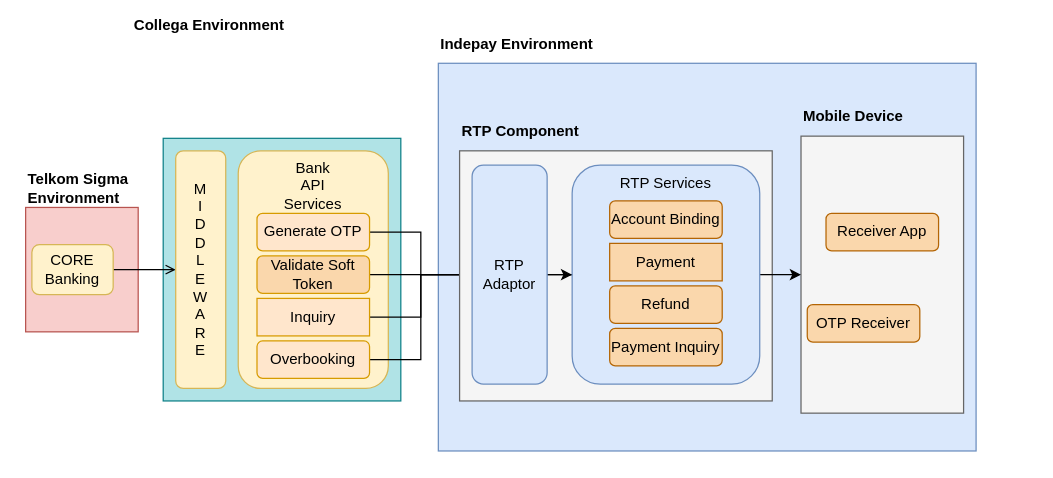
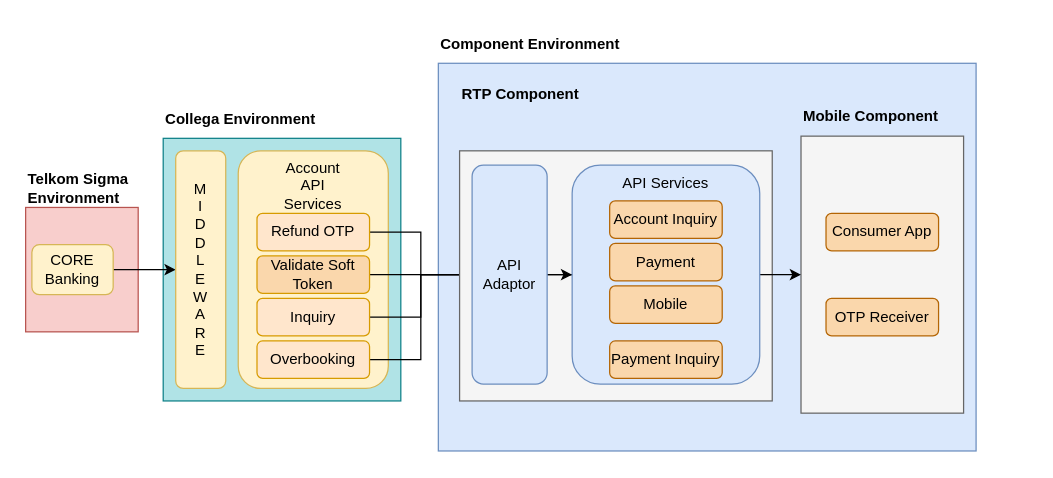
  <mxCell id="0" />
  <mxCell id="1" parent="0" />
  <mxCell id="2" value="" style="rounded=0;whiteSpace=wrap;html=1;fillColor=#f8cecc;strokeColor=#b85450;" vertex="1" parent="1"><mxGeometry x="20" y="165.27" width="90" height="99.47" as="geometry" /></mxCell>
  <mxCell id="3" value="" style="rounded=0;whiteSpace=wrap;html=1;fillColor=#dae8fc;strokeColor=#6c8ebf;" parent="1" vertex="1"><mxGeometry x="350" y="50" width="430" height="310" as="geometry" /></mxCell>
  <mxCell id="4" value="" style="rounded=0;whiteSpace=wrap;html=1;fillColor=#b0e3e6;strokeColor=#0e8088;" parent="1" vertex="1"><mxGeometry x="130" y="110" width="190" height="210" as="geometry" /></mxCell>
- <mxCell id="5" style="edgeStyle=orthogonalEdgeStyle;rounded=0;orthogonalLoop=1;jettySize=auto;html=1;exitX=1;exitY=0.5;exitDx=0;exitDy=0;endArrow=open;" edge="1" parent="1" source="6" target="17"><mxGeometry relative="1" as="geometry" /></mxCell>
+ <mxCell id="5" style="edgeStyle=orthogonalEdgeStyle;rounded=0;orthogonalLoop=1;jettySize=auto;html=1;exitX=1;exitY=0.5;exitDx=0;exitDy=0;" edge="1" parent="1" source="6" target="17"><mxGeometry relative="1" as="geometry" /></mxCell>
  <mxCell id="6" value="CORE Banking" style="rounded=1;whiteSpace=wrap;html=1;fillColor=#fff2cc;strokeColor=#d6b656;" parent="1" vertex="1"><mxGeometry x="25" y="195" width="65" height="40" as="geometry" /></mxCell>
- <mxCell id="7" value="Bank&lt;br&gt;API&lt;br&gt;Services" style="rounded=1;whiteSpace=wrap;html=1;verticalAlign=top;fillColor=#fff2cc;strokeColor=#d6b656;" parent="1" vertex="1"><mxGeometry x="190" y="120" width="120" height="190" as="geometry" /></mxCell>
+ <mxCell id="7" value="Account&lt;br&gt;API&lt;br&gt;Services" style="rounded=1;whiteSpace=wrap;html=1;verticalAlign=top;fillColor=#fff2cc;strokeColor=#d6b656;" parent="1" vertex="1"><mxGeometry x="190" y="120" width="120" height="190" as="geometry" /></mxCell>
  <mxCell id="8" style="edgeStyle=orthogonalEdgeStyle;rounded=0;orthogonalLoop=1;jettySize=auto;html=1;exitX=1;exitY=0.5;exitDx=0;exitDy=0;entryX=0;entryY=0.5;entryDx=0;entryDy=0;" parent="1" source="9" target="21" edge="1"><mxGeometry relative="1" as="geometry" /></mxCell>
- <mxCell id="9" value="Generate OTP" style="rounded=1;whiteSpace=wrap;html=1;fillColor=#ffe6cc;strokeColor=#d79b00;" parent="1" vertex="1"><mxGeometry x="205" y="170" width="90" height="30" as="geometry" /></mxCell>
+ <mxCell id="9" value="Refund OTP" style="rounded=1;whiteSpace=wrap;html=1;fillColor=#ffe6cc;strokeColor=#d79b00;" parent="1" vertex="1"><mxGeometry x="205" y="170" width="90" height="30" as="geometry" /></mxCell>
  <mxCell id="10" style="edgeStyle=orthogonalEdgeStyle;rounded=0;orthogonalLoop=1;jettySize=auto;html=1;exitX=1;exitY=0.5;exitDx=0;exitDy=0;" parent="1" source="11" target="21" edge="1"><mxGeometry relative="1" as="geometry" /></mxCell>
  <mxCell id="11" value="Validate Soft Token" style="rounded=1;whiteSpace=wrap;html=1;fillColor=#fad7ac;strokeColor=#d79b00;" parent="1" vertex="1"><mxGeometry x="205" y="204" width="90" height="30" as="geometry" /></mxCell>
  <mxCell id="12" style="edgeStyle=orthogonalEdgeStyle;rounded=0;orthogonalLoop=1;jettySize=auto;html=1;exitX=1;exitY=0.5;exitDx=0;exitDy=0;" parent="1" source="13" target="21" edge="1"><mxGeometry relative="1" as="geometry" /></mxCell>
- <mxCell id="13" value="Inquiry" style="whiteSpace=wrap;html=1;fillColor=#ffe6cc;strokeColor=#d79b00;rounded=0;" parent="1" vertex="1"><mxGeometry x="205" y="238" width="90" height="30" as="geometry" /></mxCell>
+ <mxCell id="13" value="Inquiry" style="rounded=1;whiteSpace=wrap;html=1;fillColor=#ffe6cc;strokeColor=#d79b00;" parent="1" vertex="1"><mxGeometry x="205" y="238" width="90" height="30" as="geometry" /></mxCell>
  <mxCell id="14" style="edgeStyle=orthogonalEdgeStyle;rounded=0;orthogonalLoop=1;jettySize=auto;html=1;exitX=1;exitY=0.5;exitDx=0;exitDy=0;entryX=0;entryY=0.5;entryDx=0;entryDy=0;" parent="1" source="16" target="21" edge="1"><mxGeometry relative="1" as="geometry" /></mxCell>
  <mxCell id="15" value="" style="rounded=0;whiteSpace=wrap;html=1;fillColor=#f5f5f5;fontColor=#333333;strokeColor=#666666;" parent="1" vertex="1"><mxGeometry x="367" y="120" width="250" height="200" as="geometry" /></mxCell>
  <mxCell id="16" value="Overbooking" style="rounded=1;whiteSpace=wrap;html=1;fillColor=#ffe6cc;strokeColor=#d79b00;" parent="1" vertex="1"><mxGeometry x="205" y="272" width="90" height="30" as="geometry" /></mxCell>
  <mxCell id="17" value="M&lt;br&gt;I&lt;br&gt;D&lt;br&gt;D&lt;br&gt;L&lt;br&gt;E&lt;br&gt;W&lt;br&gt;A&lt;br&gt;R&lt;br&gt;E" style="rounded=1;whiteSpace=wrap;html=1;fillColor=#fff2cc;strokeColor=#d6b656;" parent="1" vertex="1"><mxGeometry x="140" y="120" width="40" height="190" as="geometry" /></mxCell>
  <mxCell id="18" value="" style="rounded=0;whiteSpace=wrap;html=1;fillColor=#f5f5f5;strokeColor=#666666;fontColor=#333333;" parent="1" vertex="1"><mxGeometry x="640" y="108.25" width="130" height="221.5" as="geometry" /></mxCell>
  <mxCell id="19" style="edgeStyle=orthogonalEdgeStyle;rounded=0;orthogonalLoop=1;jettySize=auto;html=1;exitX=1;exitY=0.5;exitDx=0;exitDy=0;entryX=0;entryY=0.5;entryDx=0;entryDy=0;" parent="1" source="21" target="24" edge="1"><mxGeometry relative="1" as="geometry" /></mxCell>
  <mxCell id="20" style="edgeStyle=orthogonalEdgeStyle;rounded=0;orthogonalLoop=1;jettySize=auto;html=1;exitX=1;exitY=0.5;exitDx=0;exitDy=0;" parent="1" source="21" target="23" edge="1"><mxGeometry relative="1" as="geometry" /></mxCell>
- <mxCell id="21" value="RTP&lt;br&gt;Adaptor" style="rounded=1;whiteSpace=wrap;html=1;fillColor=#dae8fc;strokeColor=#6c8ebf;" parent="1" vertex="1"><mxGeometry x="377" y="131.5" width="60" height="175" as="geometry" /></mxCell>
+ <mxCell id="21" value="API&lt;br&gt;Adaptor" style="rounded=1;whiteSpace=wrap;html=1;fillColor=#dae8fc;strokeColor=#6c8ebf;" parent="1" vertex="1"><mxGeometry x="377" y="131.5" width="60" height="175" as="geometry" /></mxCell>
  <mxCell id="22" style="edgeStyle=orthogonalEdgeStyle;rounded=0;orthogonalLoop=1;jettySize=auto;html=1;exitX=1;exitY=0.5;exitDx=0;exitDy=0;entryX=0;entryY=0.5;entryDx=0;entryDy=0;" parent="1" source="23" target="18" edge="1"><mxGeometry relative="1" as="geometry" /></mxCell>
- <mxCell id="23" value="RTP Services" style="rounded=1;whiteSpace=wrap;html=1;verticalAlign=top;fillColor=#dae8fc;strokeColor=#6c8ebf;" parent="1" vertex="1"><mxGeometry x="457" y="131.5" width="150" height="175" as="geometry" /></mxCell>
- <mxCell id="24" value="Account Binding" style="rounded=1;whiteSpace=wrap;html=1;fillColor=#fad7ac;strokeColor=#b46504;" parent="1" vertex="1"><mxGeometry x="487" y="160" width="90" height="30" as="geometry" /></mxCell>
- <mxCell id="25" value="Payment" style="whiteSpace=wrap;html=1;fillColor=#fad7ac;strokeColor=#b46504;rounded=0;" parent="1" vertex="1"><mxGeometry x="487" y="194" width="90" height="30" as="geometry" /></mxCell>
- <mxCell id="26" value="Refund" style="rounded=1;whiteSpace=wrap;html=1;fillColor=#fad7ac;strokeColor=#b46504;" parent="1" vertex="1"><mxGeometry x="487" y="228" width="90" height="30" as="geometry" /></mxCell>
- <mxCell id="27" value="Payment Inquiry" style="rounded=1;whiteSpace=wrap;html=1;fillColor=#fad7ac;strokeColor=#b46504;" parent="1" vertex="1"><mxGeometry x="487" y="262" width="90" height="30" as="geometry" /></mxCell>
- <mxCell id="28" value="Receiver App" style="rounded=1;whiteSpace=wrap;html=1;fillColor=#fad7ac;strokeColor=#b46504;" parent="1" vertex="1"><mxGeometry x="660" y="170" width="90" height="30" as="geometry" /></mxCell>
- <mxCell id="29" value="OTP Receiver" style="rounded=1;whiteSpace=wrap;html=1;fillColor=#fad7ac;strokeColor=#b46504;" parent="1" vertex="1"><mxGeometry x="645" y="243" width="90" height="30" as="geometry" /></mxCell>
- <mxCell id="30" value="Collega Environment" style="text;html=1;strokeColor=none;fillColor=none;align=left;verticalAlign=middle;whiteSpace=wrap;rounded=0;fontStyle=1" parent="1" vertex="1"><mxGeometry x="105" y="5" width="180" height="30" as="geometry" /></mxCell>
- <mxCell id="31" value="Indepay Environment" style="text;html=1;strokeColor=none;fillColor=none;align=left;verticalAlign=middle;whiteSpace=wrap;rounded=0;fontStyle=1" parent="1" vertex="1"><mxGeometry x="350" y="20" width="180" height="30" as="geometry" /></mxCell>
- <mxCell id="32" value="RTP Component" style="text;html=1;strokeColor=none;fillColor=none;align=left;verticalAlign=middle;whiteSpace=wrap;rounded=0;fontStyle=1" parent="1" vertex="1"><mxGeometry x="367" y="90" width="180" height="30" as="geometry" /></mxCell>
- <mxCell id="33" value="Mobile Device" style="text;html=1;strokeColor=none;fillColor=none;align=left;verticalAlign=middle;whiteSpace=wrap;rounded=0;fontStyle=1" parent="1" vertex="1"><mxGeometry x="640" y="78.25" width="180" height="30" as="geometry" /></mxCell>
+ <mxCell id="23" value="API Services" style="rounded=1;whiteSpace=wrap;html=1;verticalAlign=top;fillColor=#dae8fc;strokeColor=#6c8ebf;" parent="1" vertex="1"><mxGeometry x="457" y="131.5" width="150" height="175" as="geometry" /></mxCell>
+ <mxCell id="24" value="Account Inquiry" style="rounded=1;whiteSpace=wrap;html=1;fillColor=#fad7ac;strokeColor=#b46504;" parent="1" vertex="1"><mxGeometry x="487" y="160" width="90" height="30" as="geometry" /></mxCell>
+ <mxCell id="25" value="Payment" style="rounded=1;whiteSpace=wrap;html=1;fillColor=#fad7ac;strokeColor=#b46504;" parent="1" vertex="1"><mxGeometry x="487" y="194" width="90" height="30" as="geometry" /></mxCell>
+ <mxCell id="26" value="Mobile" style="rounded=1;whiteSpace=wrap;html=1;fillColor=#fad7ac;strokeColor=#b46504;" parent="1" vertex="1"><mxGeometry x="487" y="228" width="90" height="30" as="geometry" /></mxCell>
+ <mxCell id="27" value="Payment Inquiry" style="rounded=1;whiteSpace=wrap;html=1;fillColor=#fad7ac;strokeColor=#b46504;" parent="1" vertex="1"><mxGeometry x="487" y="272" width="90" height="30" as="geometry" /></mxCell>
+ <mxCell id="28" value="Consumer App" style="rounded=1;whiteSpace=wrap;html=1;fillColor=#fad7ac;strokeColor=#b46504;" parent="1" vertex="1"><mxGeometry x="660" y="170" width="90" height="30" as="geometry" /></mxCell>
+ <mxCell id="29" value="OTP Receiver" style="rounded=1;whiteSpace=wrap;html=1;fillColor=#fad7ac;strokeColor=#b46504;" parent="1" vertex="1"><mxGeometry x="660" y="238" width="90" height="30" as="geometry" /></mxCell>
+ <mxCell id="30" value="Collega Environment" style="text;html=1;strokeColor=none;fillColor=none;align=left;verticalAlign=middle;whiteSpace=wrap;rounded=0;fontStyle=1" parent="1" vertex="1"><mxGeometry x="130" y="80" width="180" height="30" as="geometry" /></mxCell>
+ <mxCell id="31" value="Component Environment" style="text;html=1;strokeColor=none;fillColor=none;align=left;verticalAlign=middle;whiteSpace=wrap;rounded=0;fontStyle=1" parent="1" vertex="1"><mxGeometry x="350" y="20" width="180" height="30" as="geometry" /></mxCell>
+ <mxCell id="32" value="RTP Component" style="text;html=1;strokeColor=none;fillColor=none;align=left;verticalAlign=middle;whiteSpace=wrap;rounded=0;fontStyle=1" parent="1" vertex="1"><mxGeometry x="367" y="60" width="180" height="30" as="geometry" /></mxCell>
+ <mxCell id="33" value="Mobile Component" style="text;html=1;strokeColor=none;fillColor=none;align=left;verticalAlign=middle;whiteSpace=wrap;rounded=0;fontStyle=1" parent="1" vertex="1"><mxGeometry x="640" y="78.25" width="180" height="30" as="geometry" /></mxCell>
  <mxCell id="34" value="Telkom Sigma&lt;br&gt;Environment" style="text;html=1;strokeColor=none;fillColor=none;align=left;verticalAlign=middle;whiteSpace=wrap;rounded=0;fontStyle=1" vertex="1" parent="1"><mxGeometry x="20" y="135.27" width="180" height="30" as="geometry" /></mxCell>
